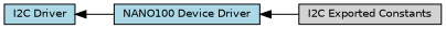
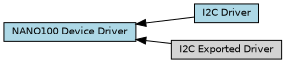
  digraph {
    rankdir=LR
    node [color=black fillcolor=lightblue fontname=Helvetica fontsize=10 shape=box style=filled]
    edge [dir=back fontname=Helvetica fontsize=10 labelfontname=Helvetica labelfontsize=10 shape=plaintext style=solid]
    n1 [height=0.2 label="NANO100 Device Driver" width=0.4]
    n2 [fontcolor=black height=0.2 label="I2C Driver" width=0.4]
-   n3 [fillcolor=lightgrey height=0.2 label="I2C Exported Constants" width=0.4]
-   n2 -> n1
+   n3 [fillcolor=lightgrey height=0.2 label="I2C Exported Driver" width=0.4]
+   n1 -> n2
    n1 -> n3
  }
